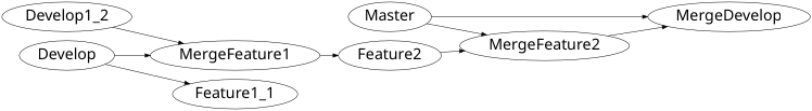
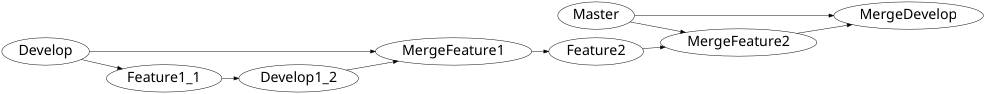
  digraph {
    rankdir=LR
    node [fontname="Computer Modern" fontsize=30 group=1]
    Master [group=0]
    MergeDevelop [group=0]
    Develop
    MergeFeature1
    MergeFeature2
    Feature1_1 [group=2]
    n7 [group=2 label=Develop1_2]
    Feature2 [group=2]
    subgraph sub_1 {
      label=Master
      Master
      MergeDevelop
    }
    subgraph sub_2 {
      label=Develop
      Develop
      MergeFeature1
      MergeFeature2
    }
    subgraph sub_3 {
      Feature1_1
      n7
      Feature2
    }
    Master -> MergeDevelop
    Master -> MergeFeature2
    Develop -> MergeFeature1
    Develop -> Feature1_1
    MergeFeature1 -> Feature2
    MergeFeature2 -> MergeDevelop
+   Feature1_1 -> n7
    n7 -> MergeFeature1
    Feature2 -> MergeFeature2
  }
